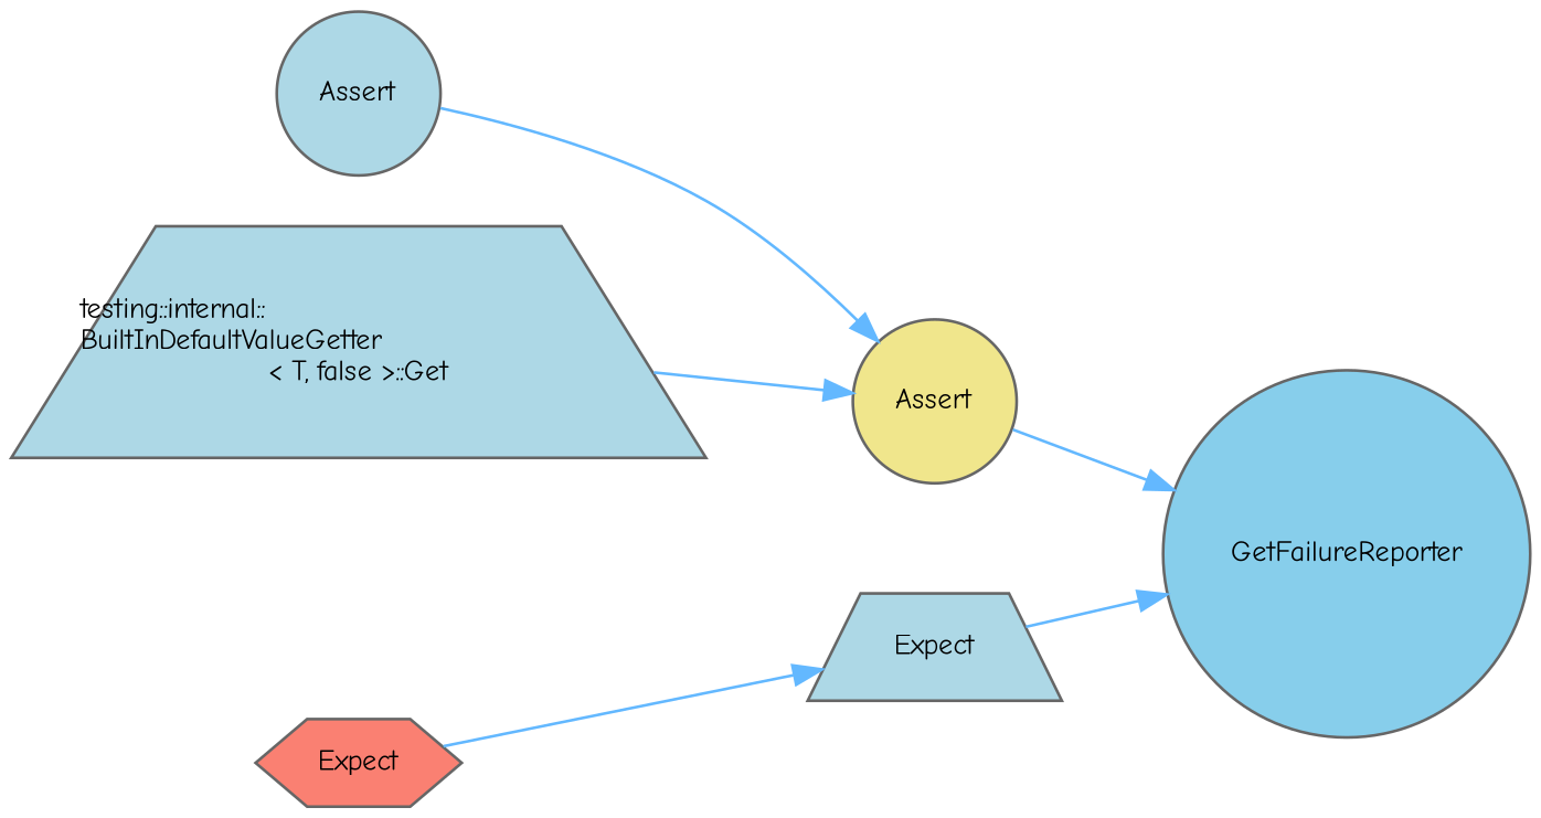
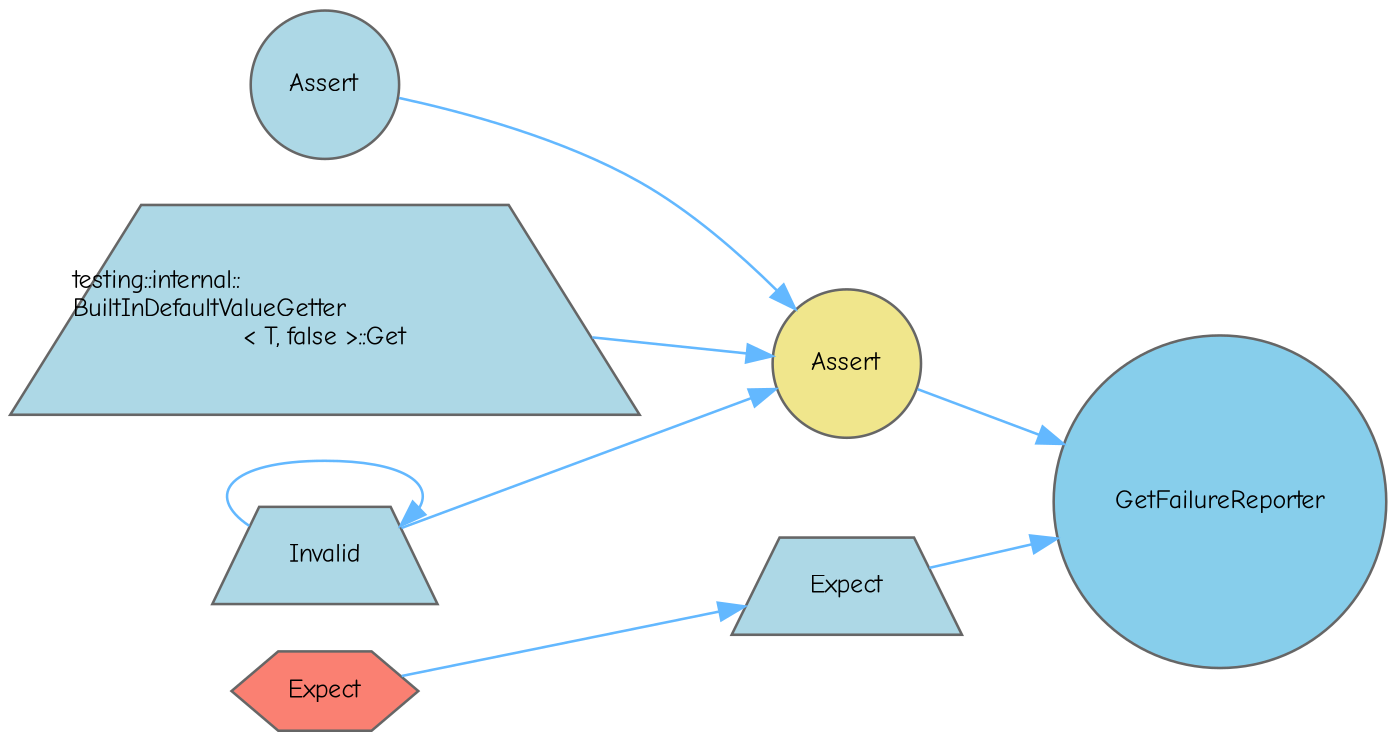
  digraph {
    rankdir=RL
    fontname="Comic Neue"
    node [color=grey40 fillcolor=lightblue fontname="Comic Neue" fontsize=10 shape=circle style=filled]
    edge [color=steelblue1 dir=back fontname="Comic Neue" fontsize=10 labelfontname=Helvetica labelfontsize=10 style=solid]
    n1 [color=gray40 fillcolor=skyblue fontcolor=black height=0.2 label=GetFailureReporter width=0.4]
    n2 [fillcolor=khaki height=0.2 label=Assert width=0.4]
    n3 [height=0.2 label=Expect shape=trapezium width=0.4]
    n4 [height=0.2 label=Assert width=0.4]
    n5 [height=0.2 label="testing::internal::\lBuiltInDefaultValueGetter\l\< T, false \>::Get" shape=trapezium width=0.4]
+   n6 [height=0.2 label=Invalid shape=trapezium width=0.4]
    n7 [fillcolor=salmon height=0.2 label=Expect shape=hexagon width=0.4]
    n1 -> n2
    n1 -> n3
    n2 -> n4
    n2 -> n5
+   n2 -> n6
    n3 -> n7
+   n6 -> n6
  }
